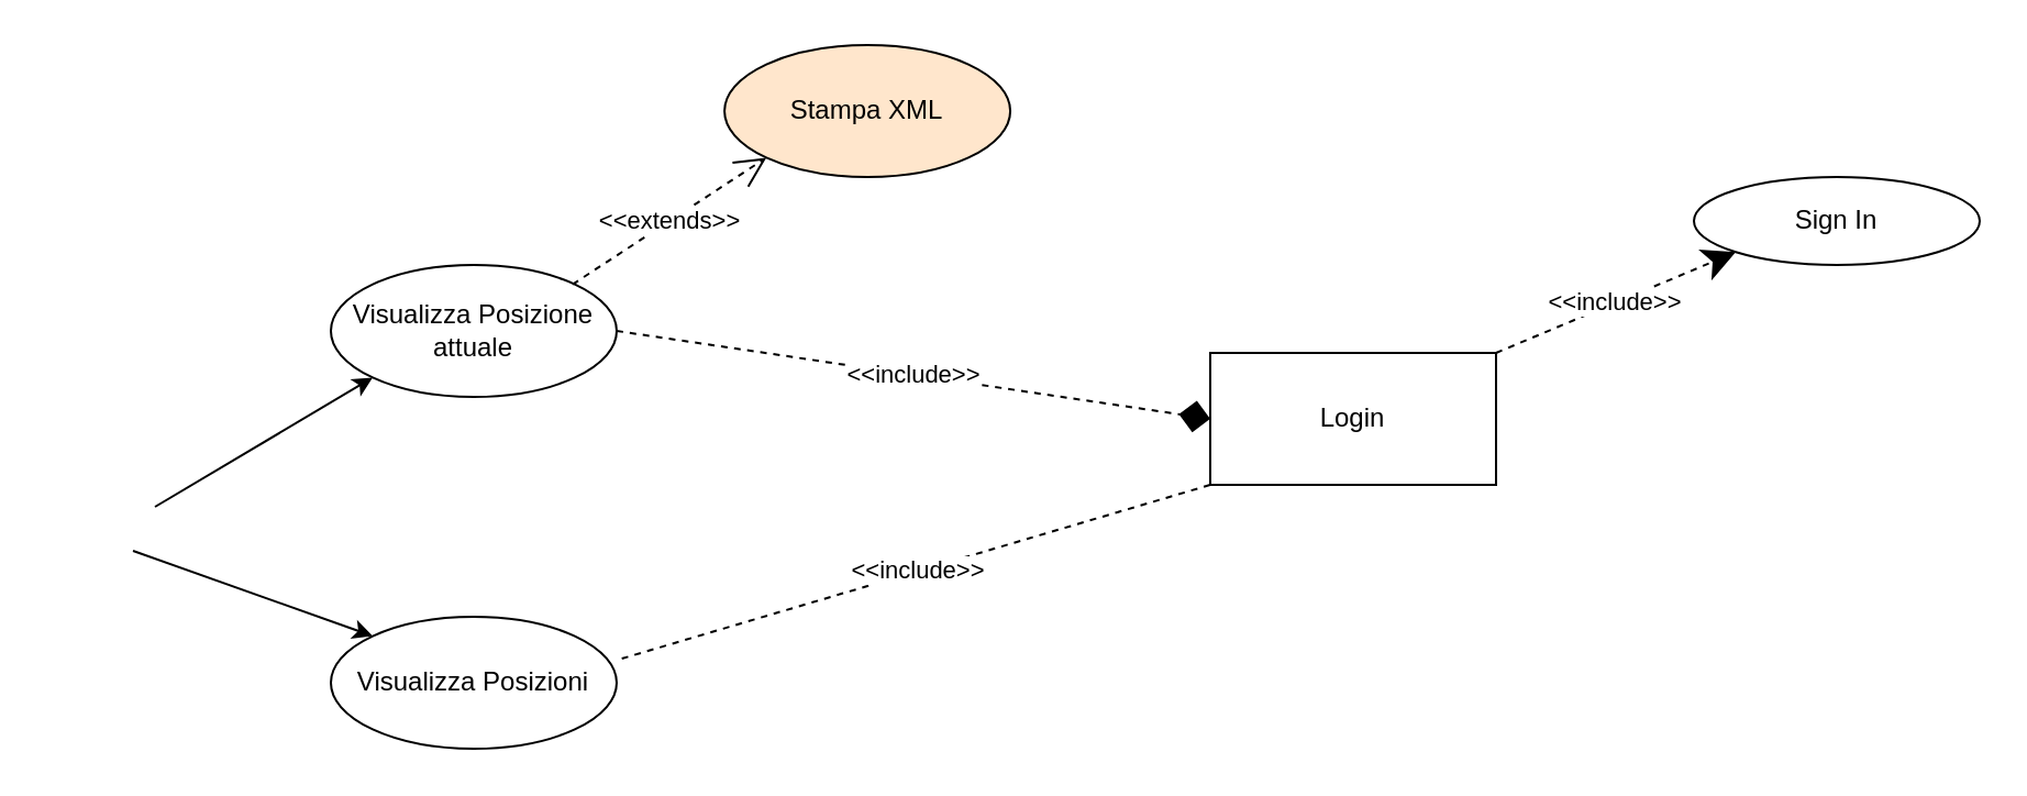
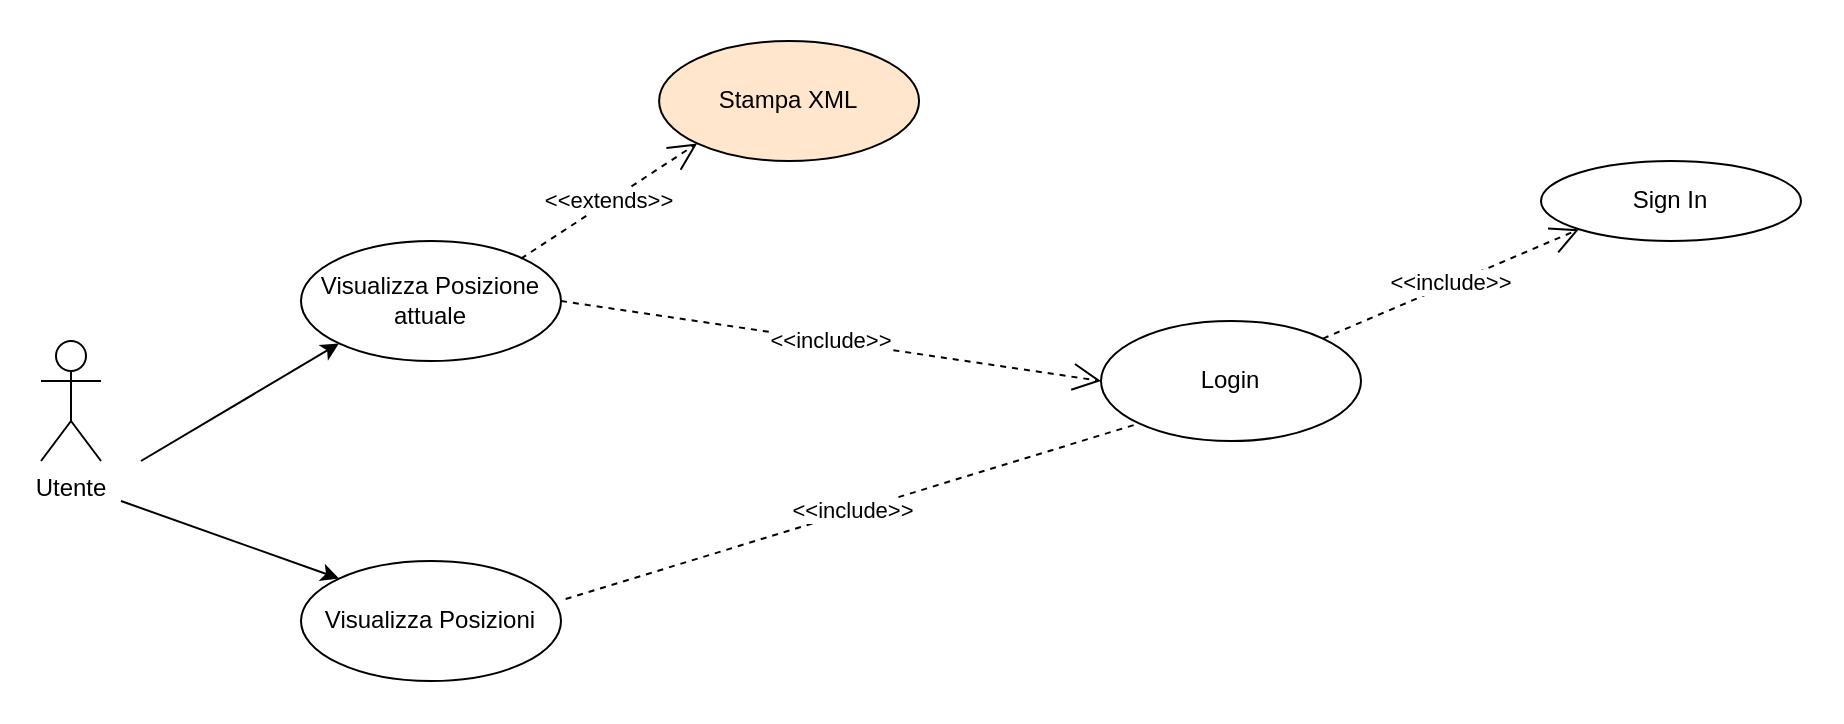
  <mxCell id="0" />
  <mxCell id="1" parent="0" />
+ <mxCell id="2" value="Utente" style="shape=umlActor;verticalLabelPosition=bottom;verticalAlign=top;html=1;outlineConnect=0;" vertex="1" parent="1"><mxGeometry x="20" y="170" width="30" height="60" as="geometry" /></mxCell>
  <mxCell id="3" value="Visualizza Posizione attuale" style="ellipse;whiteSpace=wrap;html=1;" vertex="1" parent="1"><mxGeometry x="150" y="120" width="130" height="60" as="geometry" /></mxCell>
  <mxCell id="4" value="" style="endArrow=classic;html=1;rounded=0;entryX=0;entryY=1;entryDx=0;entryDy=0;" edge="1" parent="1" target="3"><mxGeometry width="50" height="50" relative="1" as="geometry"><mxPoint x="70" y="230" as="sourcePoint" /><mxPoint x="215" y="151" as="targetPoint" /></mxGeometry></mxCell>
  <mxCell id="5" value="Visualizza Posizioni" style="ellipse;whiteSpace=wrap;html=1;" vertex="1" parent="1"><mxGeometry x="150" y="280" width="130" height="60" as="geometry" /></mxCell>
  <mxCell id="6" value="" style="endArrow=classic;html=1;rounded=0;entryX=0;entryY=0;entryDx=0;entryDy=0;" edge="1" parent="1" target="5"><mxGeometry width="50" height="50" relative="1" as="geometry"><mxPoint x="60" y="250" as="sourcePoint" /><mxPoint x="150" y="340" as="targetPoint" /></mxGeometry></mxCell>
- <mxCell id="7" value="Login" style="whiteSpace=wrap;html=1;rounded=0;" vertex="1" parent="1"><mxGeometry x="550" y="160" width="130" height="60" as="geometry" /></mxCell>
+ <mxCell id="7" value="Login" style="ellipse;whiteSpace=wrap;html=1;" vertex="1" parent="1"><mxGeometry x="550" y="160" width="130" height="60" as="geometry" /></mxCell>
  <mxCell id="8" value="Sign In" style="ellipse;whiteSpace=wrap;html=1;" vertex="1" parent="1"><mxGeometry x="770" y="80" width="130" height="40" as="geometry" /></mxCell>
- <mxCell id="9" value="&amp;lt;&amp;lt;include&amp;gt;&amp;gt;" style="endArrow=classic;endSize=12;dashed=1;html=1;rounded=0;entryX=0;entryY=1;entryDx=0;entryDy=0;exitX=1;exitY=0;exitDx=0;exitDy=0;" edge="1" parent="1" source="7" target="8"><mxGeometry width="160" relative="1" as="geometry"><mxPoint x="740" y="250" as="sourcePoint" /><mxPoint x="898" y="182" as="targetPoint" /></mxGeometry></mxCell>
- <mxCell id="10" value="&amp;lt;&amp;lt;include&amp;gt;&amp;gt;" style="endArrow=diamond;endSize=12;dashed=1;html=1;rounded=0;exitX=1;exitY=0.5;exitDx=0;exitDy=0;entryX=0;entryY=0.5;entryDx=0;entryDy=0;" edge="1" parent="1" source="3" target="7"><mxGeometry width="160" relative="1" as="geometry"><mxPoint x="460" y="240" as="sourcePoint" /><mxPoint x="749.004" y="358.999" as="targetPoint" /></mxGeometry></mxCell>
+ <mxCell id="9" value="&amp;lt;&amp;lt;include&amp;gt;&amp;gt;" style="endArrow=open;endSize=12;dashed=1;html=1;rounded=0;entryX=0;entryY=1;entryDx=0;entryDy=0;exitX=1;exitY=0;exitDx=0;exitDy=0;" edge="1" parent="1" source="7" target="8"><mxGeometry width="160" relative="1" as="geometry"><mxPoint x="740" y="250" as="sourcePoint" /><mxPoint x="898" y="182" as="targetPoint" /></mxGeometry></mxCell>
+ <mxCell id="10" value="&amp;lt;&amp;lt;include&amp;gt;&amp;gt;" style="endArrow=open;endSize=12;dashed=1;html=1;rounded=0;exitX=1;exitY=0.5;exitDx=0;exitDy=0;entryX=0;entryY=0.5;entryDx=0;entryDy=0;" edge="1" parent="1" source="3" target="7"><mxGeometry width="160" relative="1" as="geometry"><mxPoint x="460" y="240" as="sourcePoint" /><mxPoint x="749.004" y="358.999" as="targetPoint" /></mxGeometry></mxCell>
  <mxCell id="11" value="&amp;lt;&amp;lt;include&amp;gt;&amp;gt;" style="endArrow=none;endSize=12;dashed=1;html=1;rounded=0;exitX=1.018;exitY=0.317;exitDx=0;exitDy=0;entryX=0;entryY=1;entryDx=0;entryDy=0;exitPerimeter=0;" edge="1" parent="1" source="5" target="7"><mxGeometry width="160" relative="1" as="geometry"><mxPoint x="380" y="310" as="sourcePoint" /><mxPoint x="650" y="350" as="targetPoint" /></mxGeometry></mxCell>
  <mxCell id="12" value="Stampa XML" style="ellipse;whiteSpace=wrap;html=1;fillColor=#ffe6cc;" vertex="1" parent="1"><mxGeometry x="329.04" y="20" width="130" height="60" as="geometry" /></mxCell>
  <mxCell id="13" value="&amp;lt;&amp;lt;extends&amp;gt;&amp;gt;" style="endArrow=open;endSize=12;dashed=1;html=1;rounded=0;entryX=0;entryY=1;entryDx=0;entryDy=0;exitX=1;exitY=0;exitDx=0;exitDy=0;" edge="1" parent="1" target="12"><mxGeometry width="160" relative="1" as="geometry"><mxPoint x="260.002" y="128.787" as="sourcePoint" /><mxPoint x="708.04" y="159" as="targetPoint" /></mxGeometry></mxCell>
